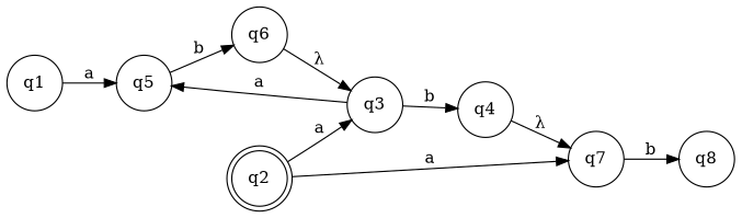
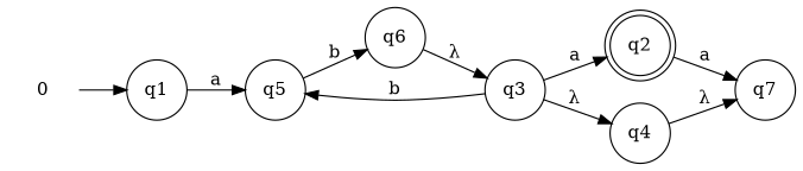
  digraph {
    rankdir=LR
    node [shape=circle]
+   0 [shape=none]
    n2 [label=q1]
    n3 [label=q5]
-   n4 [label=q8]
    n5 [label=q2 shape=doublecircle]
    n6 [label=q7]
    n7 [label=q3]
    n8 [label=q6]
    n9 [label=q4]
+   0 -> n2
    n2 -> n3 [label=a]
    n3 -> n8 [label=b]
    n5 -> n6 [label=a]
-   n5 -> n7 [label=a]
-   n6 -> n4 [label=b]
-   n7 -> n3 [label=a]
-   n7 -> n9 [label=b]
+   n7 -> n5 [label=a]
+   n7 -> n3 [label=b]
+   n7 -> n9 [label="λ"]
    n8 -> n7 [label="λ"]
    n9 -> n6 [label="λ"]
  }
